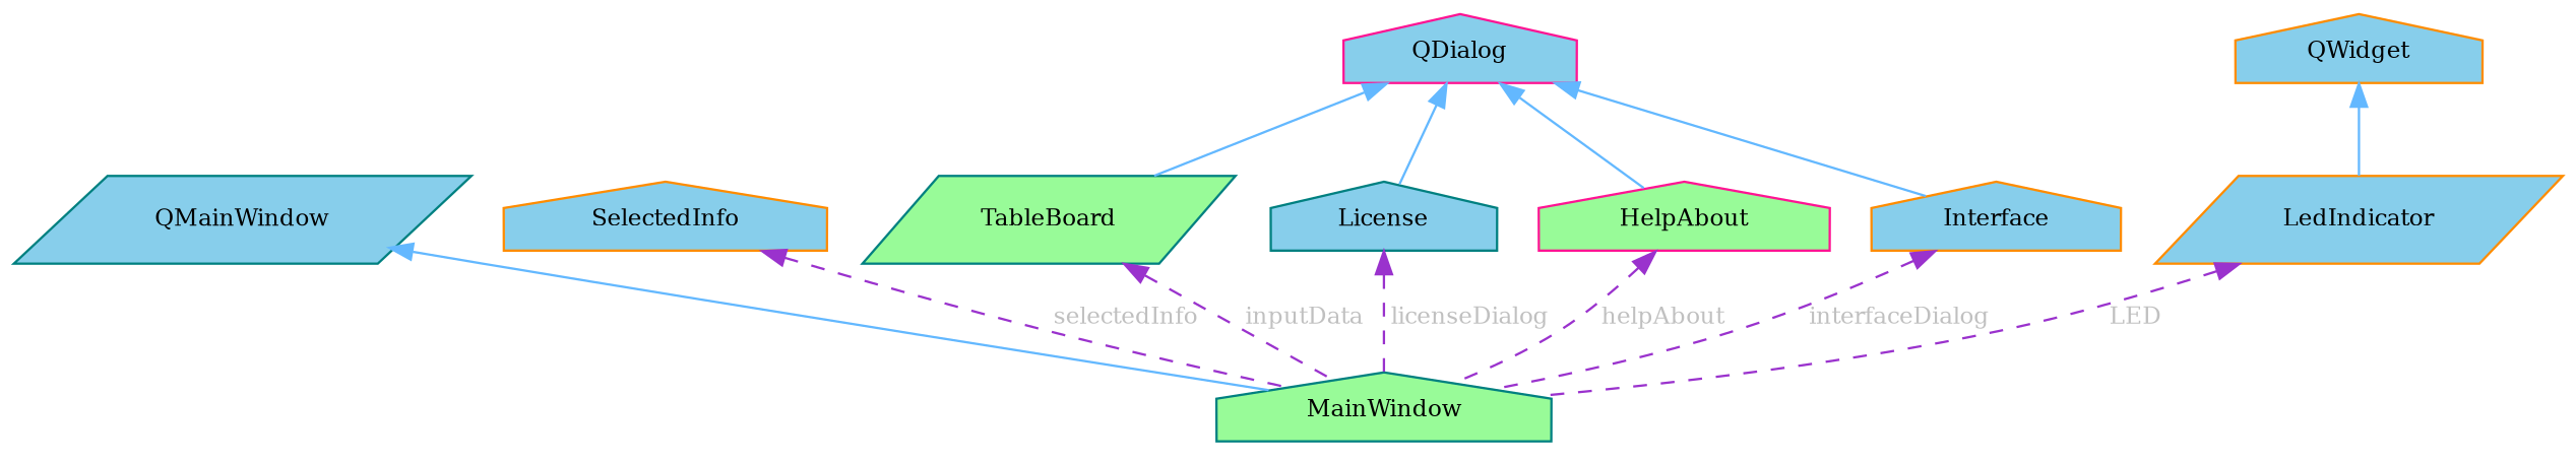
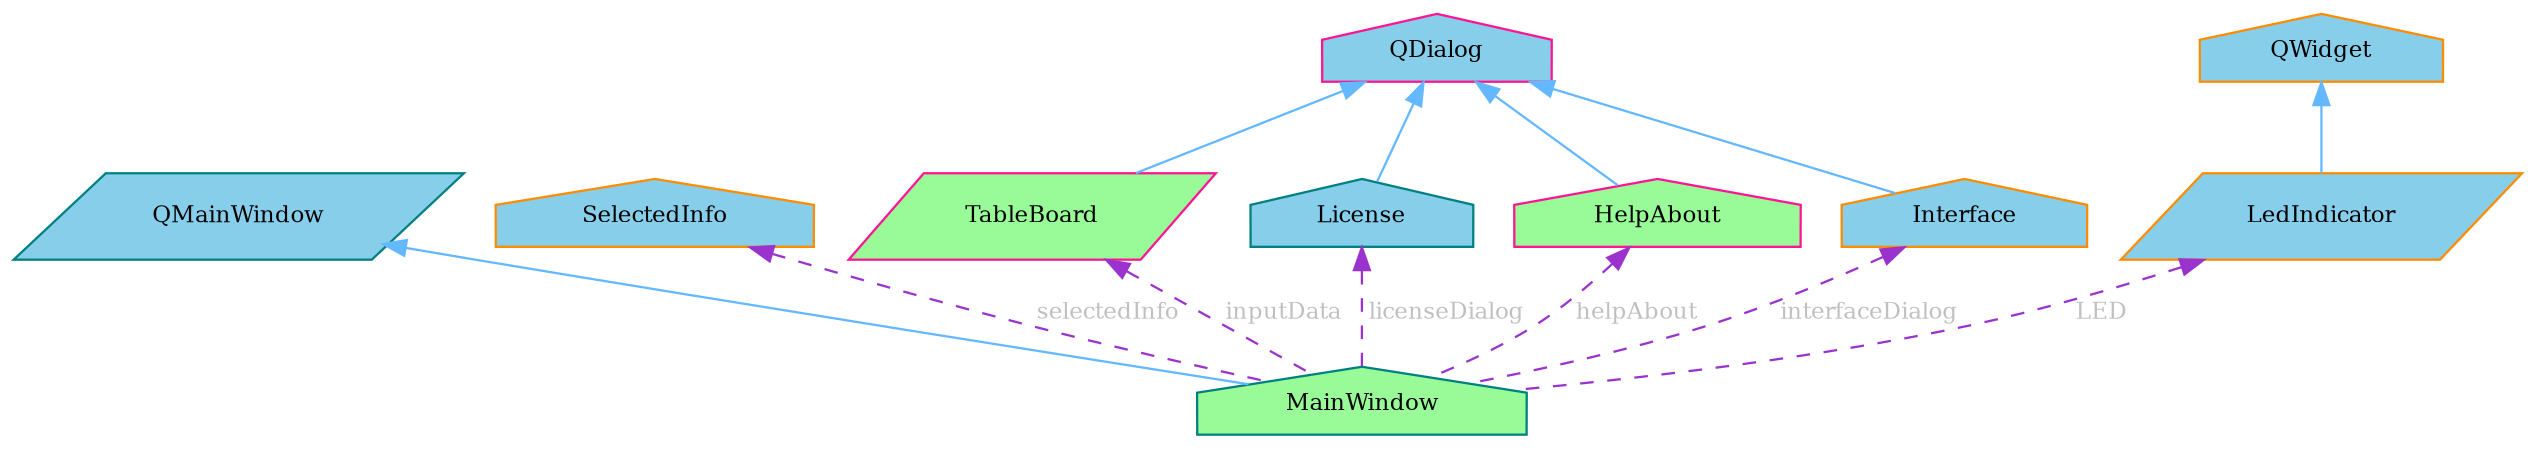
  digraph {
    fontname="DejaVu Serif"
    node [color=darkorange fillcolor=skyblue fontname="DejaVu Serif" fontsize=10 shape=house style=filled]
    edge [color=steelblue1 dir=back fontname="DejaVu Serif" fontsize=10 labelfontname=Helvetica labelfontsize=10 style=solid]
    n1 [color=teal fillcolor=palegreen fontcolor=black height=0.2 label=MainWindow width=0.4]
    n2 [color=teal height=0.2 label=QMainWindow shape=parallelogram width=0.4]
    n3 [height=0.2 label=SelectedInfo width=0.4]
-   n4 [color=teal fillcolor=palegreen height=0.2 label=TableBoard shape=parallelogram width=0.4]
+   n4 [color=deeppink fillcolor=palegreen height=0.2 label=TableBoard shape=parallelogram width=0.4]
    n5 [color=deeppink height=0.2 label=QDialog width=0.4]
    n6 [color=teal height=0.2 label=License width=0.4]
    n7 [color=deeppink fillcolor=palegreen height=0.2 label=HelpAbout width=0.4]
    n8 [height=0.2 label=Interface width=0.4]
    n9 [height=0.2 label=LedIndicator shape=parallelogram width=0.4]
    n10 [height=0.2 label=QWidget width=0.4]
    n2 -> n1
    n3 -> n1 [color=darkorchid3 fontcolor=grey label=" selectedInfo" style=dashed]
    n4 -> n1 [color=darkorchid3 fontcolor=grey label=" inputData" style=dashed]
    n5 -> n4
    n5 -> n6
    n5 -> n7
    n5 -> n8
    n6 -> n1 [color=darkorchid3 fontcolor=grey label=" licenseDialog" style=dashed]
    n7 -> n1 [color=darkorchid3 fontcolor=grey label=" helpAbout" style=dashed]
    n8 -> n1 [color=darkorchid3 fontcolor=grey label=" interfaceDialog" style=dashed]
    n9 -> n1 [color=darkorchid3 fontcolor=grey label=" LED" style=dashed]
    n10 -> n9
  }
